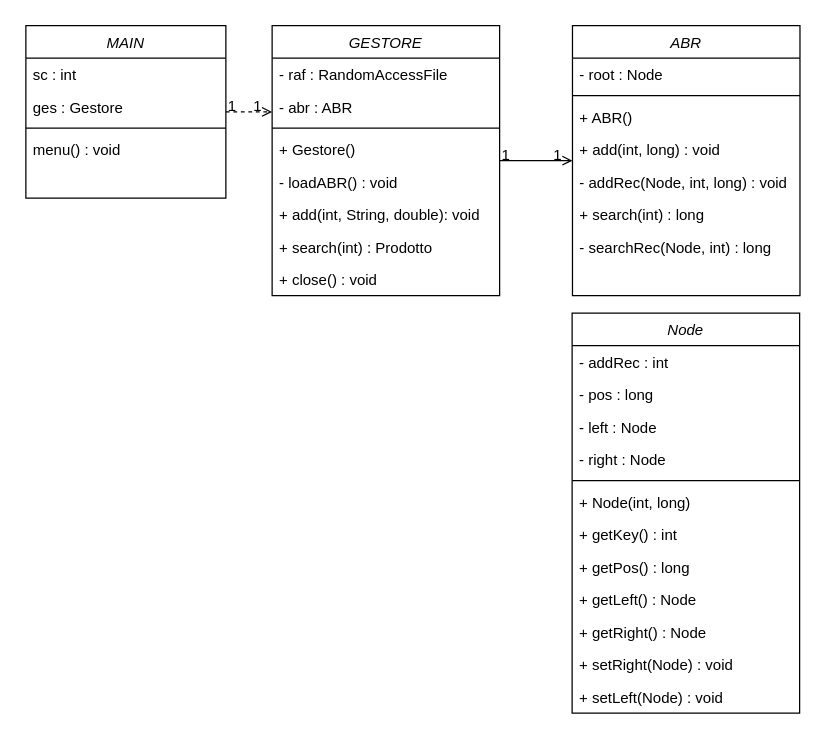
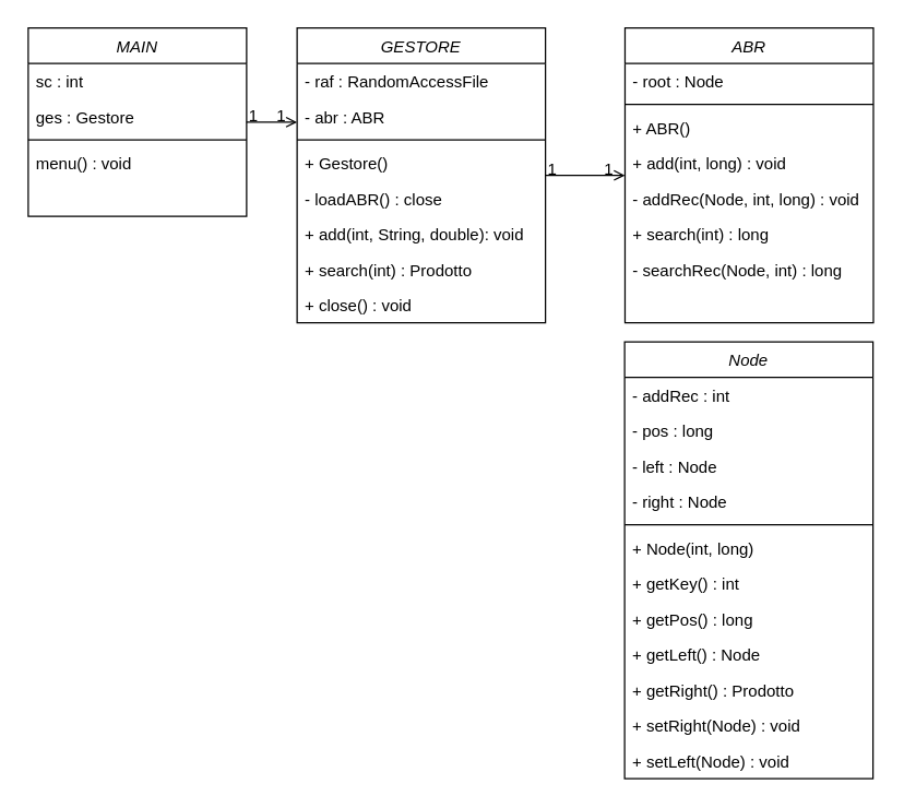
  <mxCell id="0" />
  <mxCell id="1" parent="0" />
  <mxCell id="2" value="MAIN" style="swimlane;fontStyle=2;align=center;verticalAlign=top;childLayout=stackLayout;horizontal=1;startSize=26;horizontalStack=0;resizeParent=1;resizeLast=0;collapsible=1;marginBottom=0;rounded=0;shadow=0;strokeWidth=1;" parent="1" vertex="1"><mxGeometry x="20" y="20" width="160" height="138" as="geometry"><mxRectangle x="230" y="140" width="160" height="26" as="alternateBounds" /></mxGeometry></mxCell>
  <mxCell id="3" value="sc : int" style="text;align=left;verticalAlign=top;spacingLeft=4;spacingRight=4;overflow=hidden;rotatable=0;points=[[0,0.5],[1,0.5]];portConstraint=eastwest;" parent="2" vertex="1"><mxGeometry y="26" width="160" height="26" as="geometry" /></mxCell>
  <mxCell id="4" value="ges : Gestore" style="text;align=left;verticalAlign=top;spacingLeft=4;spacingRight=4;overflow=hidden;rotatable=0;points=[[0,0.5],[1,0.5]];portConstraint=eastwest;" vertex="1" parent="2"><mxGeometry y="52" width="160" height="26" as="geometry" /></mxCell>
  <mxCell id="5" value="" style="line;html=1;strokeWidth=1;align=left;verticalAlign=middle;spacingTop=-1;spacingLeft=3;spacingRight=3;rotatable=0;labelPosition=right;points=[];portConstraint=eastwest;" parent="2" vertex="1"><mxGeometry y="78" width="160" height="8" as="geometry" /></mxCell>
  <mxCell id="6" value="menu() : void" style="text;align=left;verticalAlign=top;spacingLeft=4;spacingRight=4;overflow=hidden;rotatable=0;points=[[0,0.5],[1,0.5]];portConstraint=eastwest;" parent="2" vertex="1"><mxGeometry y="86" width="160" height="26" as="geometry" /></mxCell>
  <mxCell id="7" value="GESTORE" style="swimlane;fontStyle=2;align=center;verticalAlign=top;childLayout=stackLayout;horizontal=1;startSize=26;horizontalStack=0;resizeParent=1;resizeLast=0;collapsible=1;marginBottom=0;rounded=0;shadow=0;strokeWidth=1;" parent="1" vertex="1"><mxGeometry x="217" y="20" width="182" height="216" as="geometry"><mxRectangle x="550" y="140" width="160" height="26" as="alternateBounds" /></mxGeometry></mxCell>
  <mxCell id="8" value="- raf : RandomAccessFile" style="text;align=left;verticalAlign=top;spacingLeft=4;spacingRight=4;overflow=hidden;rotatable=0;points=[[0,0.5],[1,0.5]];portConstraint=eastwest;" parent="7" vertex="1"><mxGeometry y="26" width="182" height="26" as="geometry" /></mxCell>
  <mxCell id="9" value="- abr : ABR" style="text;align=left;verticalAlign=top;spacingLeft=4;spacingRight=4;overflow=hidden;rotatable=0;points=[[0,0.5],[1,0.5]];portConstraint=eastwest;rounded=0;shadow=0;html=0;" parent="7" vertex="1"><mxGeometry y="52" width="182" height="26" as="geometry" /></mxCell>
  <mxCell id="10" value="" style="line;html=1;strokeWidth=1;align=left;verticalAlign=middle;spacingTop=-1;spacingLeft=3;spacingRight=3;rotatable=0;labelPosition=right;points=[];portConstraint=eastwest;" parent="7" vertex="1"><mxGeometry y="78" width="182" height="8" as="geometry" /></mxCell>
  <mxCell id="11" value="+ Gestore()" style="text;align=left;verticalAlign=top;spacingLeft=4;spacingRight=4;overflow=hidden;rotatable=0;points=[[0,0.5],[1,0.5]];portConstraint=eastwest;" parent="7" vertex="1"><mxGeometry y="86" width="182" height="26" as="geometry" /></mxCell>
- <mxCell id="12" value="- loadABR() : void" style="text;align=left;verticalAlign=top;spacingLeft=4;spacingRight=4;overflow=hidden;rotatable=0;points=[[0,0.5],[1,0.5]];portConstraint=eastwest;" parent="7" vertex="1"><mxGeometry y="112" width="182" height="26" as="geometry" /></mxCell>
+ <mxCell id="12" value="- loadABR() : close" style="text;align=left;verticalAlign=top;spacingLeft=4;spacingRight=4;overflow=hidden;rotatable=0;points=[[0,0.5],[1,0.5]];portConstraint=eastwest;" parent="7" vertex="1"><mxGeometry y="112" width="182" height="26" as="geometry" /></mxCell>
  <mxCell id="13" value="+ add(int, String, double): void" style="text;align=left;verticalAlign=top;spacingLeft=4;spacingRight=4;overflow=hidden;rotatable=0;points=[[0,0.5],[1,0.5]];portConstraint=eastwest;" vertex="1" parent="7"><mxGeometry y="138" width="182" height="26" as="geometry" /></mxCell>
  <mxCell id="14" value="+ search(int) : Prodotto" style="text;align=left;verticalAlign=top;spacingLeft=4;spacingRight=4;overflow=hidden;rotatable=0;points=[[0,0.5],[1,0.5]];portConstraint=eastwest;" vertex="1" parent="7"><mxGeometry y="164" width="182" height="26" as="geometry" /></mxCell>
  <mxCell id="15" value="+ close() : void" style="text;align=left;verticalAlign=top;spacingLeft=4;spacingRight=4;overflow=hidden;rotatable=0;points=[[0,0.5],[1,0.5]];portConstraint=eastwest;" vertex="1" parent="7"><mxGeometry y="190" width="182" height="26" as="geometry" /></mxCell>
- <mxCell id="16" value="" style="endArrow=open;shadow=0;strokeWidth=1;rounded=0;curved=0;endFill=1;edgeStyle=elbowEdgeStyle;elbow=vertical;dashed=1;" parent="1" source="2" target="7" edge="1"><mxGeometry x="0.5" y="41" relative="1" as="geometry"><mxPoint x="200" y="150" as="sourcePoint" /><mxPoint x="330" y="92" as="targetPoint" /><mxPoint x="-40" y="32" as="offset" /><Array as="points"><mxPoint x="180" y="120" /></Array></mxGeometry></mxCell>
+ <mxCell id="16" value="" style="endArrow=open;shadow=0;strokeWidth=1;rounded=0;curved=0;endFill=1;edgeStyle=elbowEdgeStyle;elbow=vertical;" parent="1" source="2" target="7" edge="1"><mxGeometry x="0.5" y="41" relative="1" as="geometry"><mxPoint x="200" y="150" as="sourcePoint" /><mxPoint x="330" y="92" as="targetPoint" /><mxPoint x="-40" y="32" as="offset" /><Array as="points"><mxPoint x="180" y="120" /></Array></mxGeometry></mxCell>
  <mxCell id="17" value="1" style="resizable=0;align=left;verticalAlign=bottom;labelBackgroundColor=none;fontSize=12;" parent="16" connectable="0" vertex="1"><mxGeometry x="-1" relative="1" as="geometry"><mxPoint y="4" as="offset" /></mxGeometry></mxCell>
  <mxCell id="18" value="1" style="resizable=0;align=right;verticalAlign=bottom;labelBackgroundColor=none;fontSize=12;" parent="16" connectable="0" vertex="1"><mxGeometry x="1" relative="1" as="geometry"><mxPoint x="-7" y="4" as="offset" /></mxGeometry></mxCell>
  <mxCell id="19" value="" style="endArrow=open;shadow=0;strokeWidth=1;rounded=0;curved=0;endFill=1;edgeStyle=elbowEdgeStyle;elbow=vertical;" edge="1" parent="1" source="7" target="22"><mxGeometry x="0.5" y="41" relative="1" as="geometry"><mxPoint x="379" y="70" as="sourcePoint" /><mxPoint x="469" y="68.988" as="targetPoint" /><mxPoint x="-40" y="32" as="offset" /></mxGeometry></mxCell>
  <mxCell id="20" value="1" style="resizable=0;align=left;verticalAlign=bottom;labelBackgroundColor=none;fontSize=12;" connectable="0" vertex="1" parent="19"><mxGeometry x="-1" relative="1" as="geometry"><mxPoint y="4" as="offset" /></mxGeometry></mxCell>
  <mxCell id="21" value="1" style="resizable=0;align=right;verticalAlign=bottom;labelBackgroundColor=none;fontSize=12;" connectable="0" vertex="1" parent="19"><mxGeometry x="1" relative="1" as="geometry"><mxPoint x="-7" y="4" as="offset" /></mxGeometry></mxCell>
  <mxCell id="22" value="ABR" style="swimlane;fontStyle=2;align=center;verticalAlign=top;childLayout=stackLayout;horizontal=1;startSize=26;horizontalStack=0;resizeParent=1;resizeLast=0;collapsible=1;marginBottom=0;rounded=0;shadow=0;strokeWidth=1;" vertex="1" parent="1"><mxGeometry x="457.28" y="20" width="182" height="216" as="geometry"><mxRectangle x="550" y="140" width="160" height="26" as="alternateBounds" /></mxGeometry></mxCell>
  <mxCell id="23" value="- root : Node" style="text;align=left;verticalAlign=top;spacingLeft=4;spacingRight=4;overflow=hidden;rotatable=0;points=[[0,0.5],[1,0.5]];portConstraint=eastwest;" vertex="1" parent="22"><mxGeometry y="26" width="182" height="26" as="geometry" /></mxCell>
  <mxCell id="24" value="" style="line;html=1;strokeWidth=1;align=left;verticalAlign=middle;spacingTop=-1;spacingLeft=3;spacingRight=3;rotatable=0;labelPosition=right;points=[];portConstraint=eastwest;" vertex="1" parent="22"><mxGeometry y="52" width="182" height="8" as="geometry" /></mxCell>
  <mxCell id="25" value="+ ABR()" style="text;align=left;verticalAlign=top;spacingLeft=4;spacingRight=4;overflow=hidden;rotatable=0;points=[[0,0.5],[1,0.5]];portConstraint=eastwest;" vertex="1" parent="22"><mxGeometry y="60" width="182" height="26" as="geometry" /></mxCell>
  <mxCell id="26" value="+ add(int, long) : void" style="text;align=left;verticalAlign=top;spacingLeft=4;spacingRight=4;overflow=hidden;rotatable=0;points=[[0,0.5],[1,0.5]];portConstraint=eastwest;" vertex="1" parent="22"><mxGeometry y="86" width="182" height="26" as="geometry" /></mxCell>
  <mxCell id="27" value="- addRec(Node, int, long) : void" style="text;align=left;verticalAlign=top;spacingLeft=4;spacingRight=4;overflow=hidden;rotatable=0;points=[[0,0.5],[1,0.5]];portConstraint=eastwest;" vertex="1" parent="22"><mxGeometry y="112" width="182" height="26" as="geometry" /></mxCell>
  <mxCell id="28" value="+ search(int) : long" style="text;align=left;verticalAlign=top;spacingLeft=4;spacingRight=4;overflow=hidden;rotatable=0;points=[[0,0.5],[1,0.5]];portConstraint=eastwest;" vertex="1" parent="22"><mxGeometry y="138" width="182" height="26" as="geometry" /></mxCell>
  <mxCell id="29" value="- searchRec(Node, int) : long" style="text;align=left;verticalAlign=top;spacingLeft=4;spacingRight=4;overflow=hidden;rotatable=0;points=[[0,0.5],[1,0.5]];portConstraint=eastwest;" vertex="1" parent="22"><mxGeometry y="164" width="182" height="26" as="geometry" /></mxCell>
  <mxCell id="30" value="Node" style="swimlane;fontStyle=2;align=center;verticalAlign=top;childLayout=stackLayout;horizontal=1;startSize=26;horizontalStack=0;resizeParent=1;resizeLast=0;collapsible=1;marginBottom=0;rounded=0;shadow=0;strokeWidth=1;" vertex="1" parent="1"><mxGeometry x="457" y="250" width="182" height="320" as="geometry"><mxRectangle x="550" y="140" width="160" height="26" as="alternateBounds" /></mxGeometry></mxCell>
  <mxCell id="31" value="- addRec : int" style="text;align=left;verticalAlign=top;spacingLeft=4;spacingRight=4;overflow=hidden;rotatable=0;points=[[0,0.5],[1,0.5]];portConstraint=eastwest;" vertex="1" parent="30"><mxGeometry y="26" width="182" height="26" as="geometry" /></mxCell>
  <mxCell id="32" value="- pos : long" style="text;align=left;verticalAlign=top;spacingLeft=4;spacingRight=4;overflow=hidden;rotatable=0;points=[[0,0.5],[1,0.5]];portConstraint=eastwest;" vertex="1" parent="30"><mxGeometry y="52" width="182" height="26" as="geometry" /></mxCell>
  <mxCell id="33" value="- left : Node" style="text;align=left;verticalAlign=top;spacingLeft=4;spacingRight=4;overflow=hidden;rotatable=0;points=[[0,0.5],[1,0.5]];portConstraint=eastwest;" vertex="1" parent="30"><mxGeometry y="78" width="182" height="26" as="geometry" /></mxCell>
  <mxCell id="34" value="- right : Node" style="text;align=left;verticalAlign=top;spacingLeft=4;spacingRight=4;overflow=hidden;rotatable=0;points=[[0,0.5],[1,0.5]];portConstraint=eastwest;" vertex="1" parent="30"><mxGeometry y="104" width="182" height="26" as="geometry" /></mxCell>
  <mxCell id="35" value="" style="line;html=1;strokeWidth=1;align=left;verticalAlign=middle;spacingTop=-1;spacingLeft=3;spacingRight=3;rotatable=0;labelPosition=right;points=[];portConstraint=eastwest;" vertex="1" parent="30"><mxGeometry y="130" width="182" height="8" as="geometry" /></mxCell>
  <mxCell id="36" value="+ Node(int, long)" style="text;align=left;verticalAlign=top;spacingLeft=4;spacingRight=4;overflow=hidden;rotatable=0;points=[[0,0.5],[1,0.5]];portConstraint=eastwest;" vertex="1" parent="30"><mxGeometry y="138" width="182" height="26" as="geometry" /></mxCell>
  <mxCell id="37" value="+ getKey() : int" style="text;align=left;verticalAlign=top;spacingLeft=4;spacingRight=4;overflow=hidden;rotatable=0;points=[[0,0.5],[1,0.5]];portConstraint=eastwest;" vertex="1" parent="30"><mxGeometry y="164" width="182" height="26" as="geometry" /></mxCell>
  <mxCell id="38" value="+ getPos() : long" style="text;align=left;verticalAlign=top;spacingLeft=4;spacingRight=4;overflow=hidden;rotatable=0;points=[[0,0.5],[1,0.5]];portConstraint=eastwest;" vertex="1" parent="30"><mxGeometry y="190" width="182" height="26" as="geometry" /></mxCell>
  <mxCell id="39" value="+ getLeft() : Node" style="text;align=left;verticalAlign=top;spacingLeft=4;spacingRight=4;overflow=hidden;rotatable=0;points=[[0,0.5],[1,0.5]];portConstraint=eastwest;" vertex="1" parent="30"><mxGeometry y="216" width="182" height="26" as="geometry" /></mxCell>
- <mxCell id="40" value="+ getRight() : Node" style="text;align=left;verticalAlign=top;spacingLeft=4;spacingRight=4;overflow=hidden;rotatable=0;points=[[0,0.5],[1,0.5]];portConstraint=eastwest;" vertex="1" parent="30"><mxGeometry y="242" width="182" height="26" as="geometry" /></mxCell>
+ <mxCell id="40" value="+ getRight() : Prodotto" style="text;align=left;verticalAlign=top;spacingLeft=4;spacingRight=4;overflow=hidden;rotatable=0;points=[[0,0.5],[1,0.5]];portConstraint=eastwest;" vertex="1" parent="30"><mxGeometry y="242" width="182" height="26" as="geometry" /></mxCell>
  <mxCell id="41" value="+ setRight(Node) : void" style="text;align=left;verticalAlign=top;spacingLeft=4;spacingRight=4;overflow=hidden;rotatable=0;points=[[0,0.5],[1,0.5]];portConstraint=eastwest;" vertex="1" parent="30"><mxGeometry y="268" width="182" height="26" as="geometry" /></mxCell>
  <mxCell id="42" value="+ setLeft(Node) : void" style="text;align=left;verticalAlign=top;spacingLeft=4;spacingRight=4;overflow=hidden;rotatable=0;points=[[0,0.5],[1,0.5]];portConstraint=eastwest;" vertex="1" parent="30"><mxGeometry y="294" width="182" height="26" as="geometry" /></mxCell>
